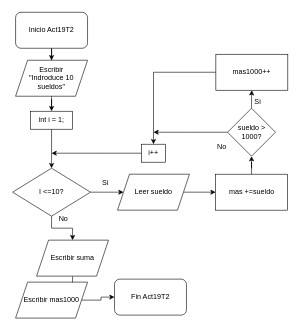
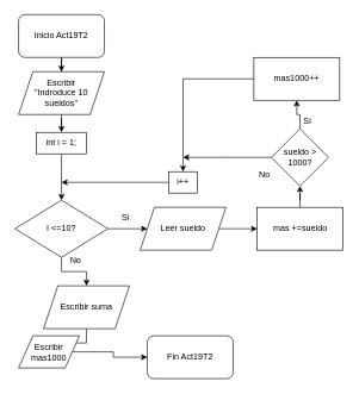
  <mxCell id="0" />
  <mxCell id="1" parent="0" />
  <mxCell id="2" style="edgeStyle=orthogonalEdgeStyle;rounded=0;orthogonalLoop=1;jettySize=auto;html=1;entryX=0.5;entryY=0;entryDx=0;entryDy=0;" edge="1" parent="1" source="3" target="5"><mxGeometry relative="1" as="geometry" /></mxCell>
  <mxCell id="3" value="Inicio Act19T2" style="rounded=1;whiteSpace=wrap;html=1;" vertex="1" parent="1"><mxGeometry x="25" y="20" width="120" height="60" as="geometry" /></mxCell>
  <mxCell id="4" style="edgeStyle=orthogonalEdgeStyle;rounded=0;orthogonalLoop=1;jettySize=auto;html=1;" edge="1" parent="1" source="30" target="8"><mxGeometry relative="1" as="geometry" /></mxCell>
  <mxCell id="5" value="Escribir&lt;br&gt;&quot;Indroduce 10 sueldos&quot;" style="shape=parallelogram;perimeter=parallelogramPerimeter;whiteSpace=wrap;html=1;fixedSize=1;" vertex="1" parent="1"><mxGeometry x="25" y="100" width="120" height="60" as="geometry" /></mxCell>
  <mxCell id="6" style="edgeStyle=orthogonalEdgeStyle;rounded=0;orthogonalLoop=1;jettySize=auto;html=1;entryX=0;entryY=0.5;entryDx=0;entryDy=0;" edge="1" parent="1" source="8" target="10"><mxGeometry relative="1" as="geometry" /></mxCell>
  <mxCell id="7" style="edgeStyle=orthogonalEdgeStyle;rounded=0;orthogonalLoop=1;jettySize=auto;html=1;entryX=0.5;entryY=0;entryDx=0;entryDy=0;" edge="1" parent="1" source="8" target="19"><mxGeometry relative="1" as="geometry" /></mxCell>
  <mxCell id="8" value="I &amp;lt;=10?" style="rhombus;whiteSpace=wrap;html=1;" vertex="1" parent="1"><mxGeometry x="20" y="280" width="130" height="80" as="geometry" /></mxCell>
  <mxCell id="9" style="edgeStyle=orthogonalEdgeStyle;rounded=0;orthogonalLoop=1;jettySize=auto;html=1;entryX=0;entryY=0.5;entryDx=0;entryDy=0;" edge="1" parent="1" source="10" target="12"><mxGeometry relative="1" as="geometry" /></mxCell>
  <mxCell id="10" value="Leer sueldo" style="shape=parallelogram;perimeter=parallelogramPerimeter;whiteSpace=wrap;html=1;fixedSize=1;" vertex="1" parent="1"><mxGeometry x="195" y="290" width="120" height="60" as="geometry" /></mxCell>
  <mxCell id="11" style="edgeStyle=orthogonalEdgeStyle;rounded=0;orthogonalLoop=1;jettySize=auto;html=1;entryX=0.5;entryY=1;entryDx=0;entryDy=0;" edge="1" parent="1" source="12" target="15"><mxGeometry relative="1" as="geometry" /></mxCell>
  <mxCell id="12" value="mas +=sueldo" style="rounded=0;whiteSpace=wrap;html=1;" vertex="1" parent="1"><mxGeometry x="358.5" y="290" width="120" height="60" as="geometry" /></mxCell>
  <mxCell id="13" style="edgeStyle=orthogonalEdgeStyle;rounded=0;orthogonalLoop=1;jettySize=auto;html=1;entryX=0.5;entryY=1;entryDx=0;entryDy=0;" edge="1" parent="1" source="15" target="17"><mxGeometry relative="1" as="geometry" /></mxCell>
  <mxCell id="14" style="edgeStyle=orthogonalEdgeStyle;rounded=0;orthogonalLoop=1;jettySize=auto;html=1;" edge="1" parent="1" source="15"><mxGeometry relative="1" as="geometry"><mxPoint x="255" y="220" as="targetPoint" /></mxGeometry></mxCell>
  <mxCell id="15" value="sueldo &amp;gt; 1000?" style="rhombus;whiteSpace=wrap;html=1;" vertex="1" parent="1"><mxGeometry x="378.5" y="180" width="80" height="80" as="geometry" /></mxCell>
  <mxCell id="16" style="edgeStyle=orthogonalEdgeStyle;rounded=0;orthogonalLoop=1;jettySize=auto;html=1;entryX=0.5;entryY=0;entryDx=0;entryDy=0;" edge="1" parent="1" source="17" target="28"><mxGeometry relative="1" as="geometry" /></mxCell>
- <mxCell id="17" value="mas1000++" style="rounded=0;whiteSpace=wrap;html=1;" vertex="1" parent="1"><mxGeometry x="359" y="90" width="120" height="60" as="geometry" /></mxCell>
+ <mxCell id="17" value="mas1000++" style="rounded=0;whiteSpace=wrap;html=1;" vertex="1" parent="1"><mxGeometry x="354" y="80" width="120" height="60" as="geometry" /></mxCell>
  <mxCell id="18" style="edgeStyle=orthogonalEdgeStyle;rounded=0;orthogonalLoop=1;jettySize=auto;html=1;entryX=0.5;entryY=0;entryDx=0;entryDy=0;" edge="1" parent="1" source="19" target="21"><mxGeometry relative="1" as="geometry" /></mxCell>
  <mxCell id="19" value="Escribir suma" style="shape=parallelogram;perimeter=parallelogramPerimeter;whiteSpace=wrap;html=1;fixedSize=1;" vertex="1" parent="1"><mxGeometry x="60" y="400" width="120" height="60" as="geometry" /></mxCell>
  <mxCell id="20" style="edgeStyle=orthogonalEdgeStyle;rounded=0;orthogonalLoop=1;jettySize=auto;html=1;entryX=0;entryY=0.5;entryDx=0;entryDy=0;" edge="1" parent="1" source="21" target="22"><mxGeometry relative="1" as="geometry" /></mxCell>
- <mxCell id="21" value="Escribir mas1000" style="shape=parallelogram;perimeter=parallelogramPerimeter;whiteSpace=wrap;html=1;fixedSize=1;" vertex="1" parent="1"><mxGeometry x="25" y="470" width="120" height="60" as="geometry" /></mxCell>
- <mxCell id="22" value="Fin Act19T2" style="rounded=1;whiteSpace=wrap;html=1;" vertex="1" parent="1"><mxGeometry x="190" y="465" width="120" height="60" as="geometry" /></mxCell>
+ <mxCell id="21" value="Escribir mas1000" style="shape=parallelogram;perimeter=parallelogramPerimeter;whiteSpace=wrap;html=1;fixedSize=1;" vertex="1" parent="1"><mxGeometry x="25" y="470" width="85" height="45" as="geometry" /></mxCell>
+ <mxCell id="22" value="Fin Act19T2" style="rounded=1;whiteSpace=wrap;html=1;" vertex="1" parent="1"><mxGeometry x="205" y="470" width="120" height="60" as="geometry" /></mxCell>
  <mxCell id="23" value="Si" style="text;html=1;strokeColor=none;fillColor=none;align=center;verticalAlign=middle;whiteSpace=wrap;rounded=0;" vertex="1" parent="1"><mxGeometry x="145" y="290" width="60" height="30" as="geometry" /></mxCell>
  <mxCell id="24" value="Si" style="text;html=1;strokeColor=none;fillColor=none;align=center;verticalAlign=middle;whiteSpace=wrap;rounded=0;" vertex="1" parent="1"><mxGeometry x="398.5" y="155" width="60" height="30" as="geometry" /></mxCell>
  <mxCell id="25" value="No" style="text;html=1;strokeColor=none;fillColor=none;align=center;verticalAlign=middle;whiteSpace=wrap;rounded=0;" vertex="1" parent="1"><mxGeometry x="338.5" y="230" width="60" height="30" as="geometry" /></mxCell>
  <mxCell id="26" value="No" style="text;html=1;strokeColor=none;fillColor=none;align=center;verticalAlign=middle;whiteSpace=wrap;rounded=0;" vertex="1" parent="1"><mxGeometry x="75" y="350" width="60" height="30" as="geometry" /></mxCell>
  <mxCell id="27" style="edgeStyle=orthogonalEdgeStyle;rounded=0;orthogonalLoop=1;jettySize=auto;html=1;" edge="1" parent="1" source="28"><mxGeometry relative="1" as="geometry"><mxPoint x="85" y="255" as="targetPoint" /></mxGeometry></mxCell>
  <mxCell id="28" value="i++" style="rounded=0;whiteSpace=wrap;html=1;" vertex="1" parent="1"><mxGeometry x="235" y="240" width="40" height="30" as="geometry" /></mxCell>
  <mxCell id="29" value="" style="edgeStyle=orthogonalEdgeStyle;rounded=0;orthogonalLoop=1;jettySize=auto;html=1;" edge="1" parent="1" source="5" target="30"><mxGeometry relative="1" as="geometry"><mxPoint x="85" y="160" as="sourcePoint" /><mxPoint x="85" y="280" as="targetPoint" /></mxGeometry></mxCell>
  <mxCell id="30" value="int i = 1;" style="rounded=0;whiteSpace=wrap;html=1;" vertex="1" parent="1"><mxGeometry x="50" y="185" width="70" height="30" as="geometry" /></mxCell>
